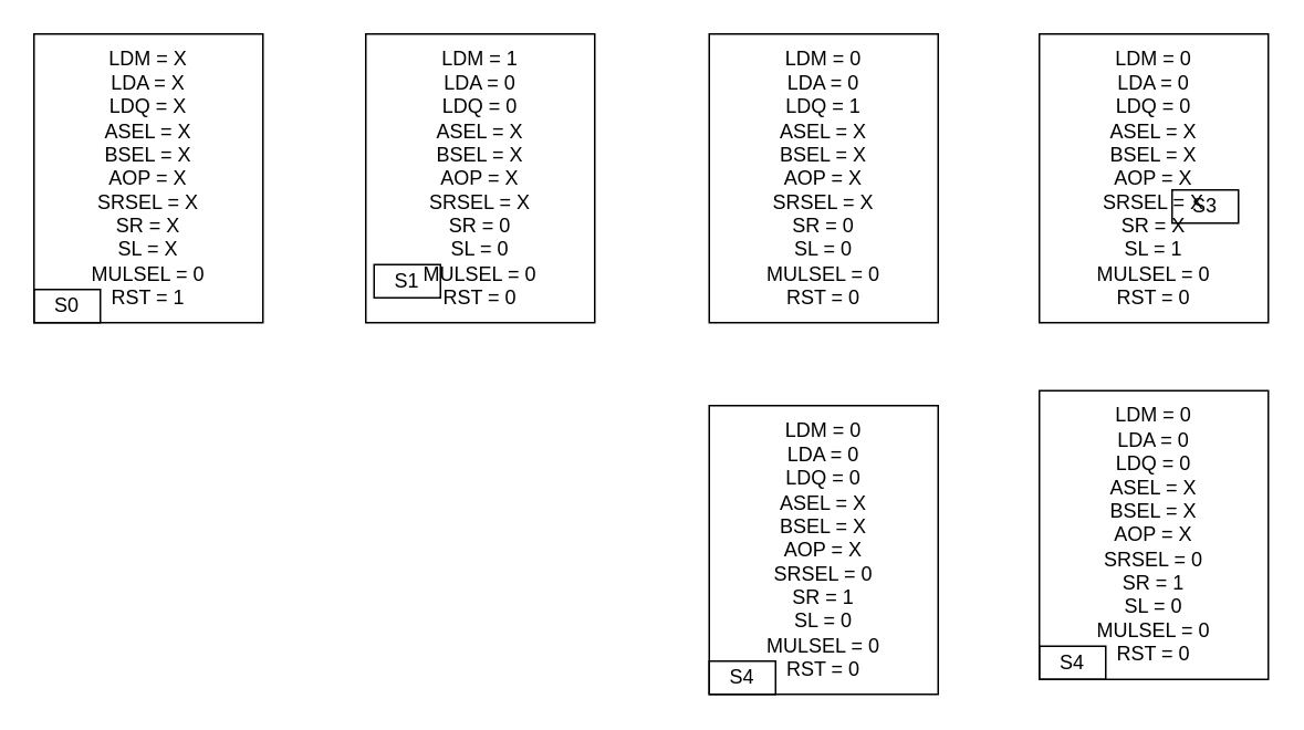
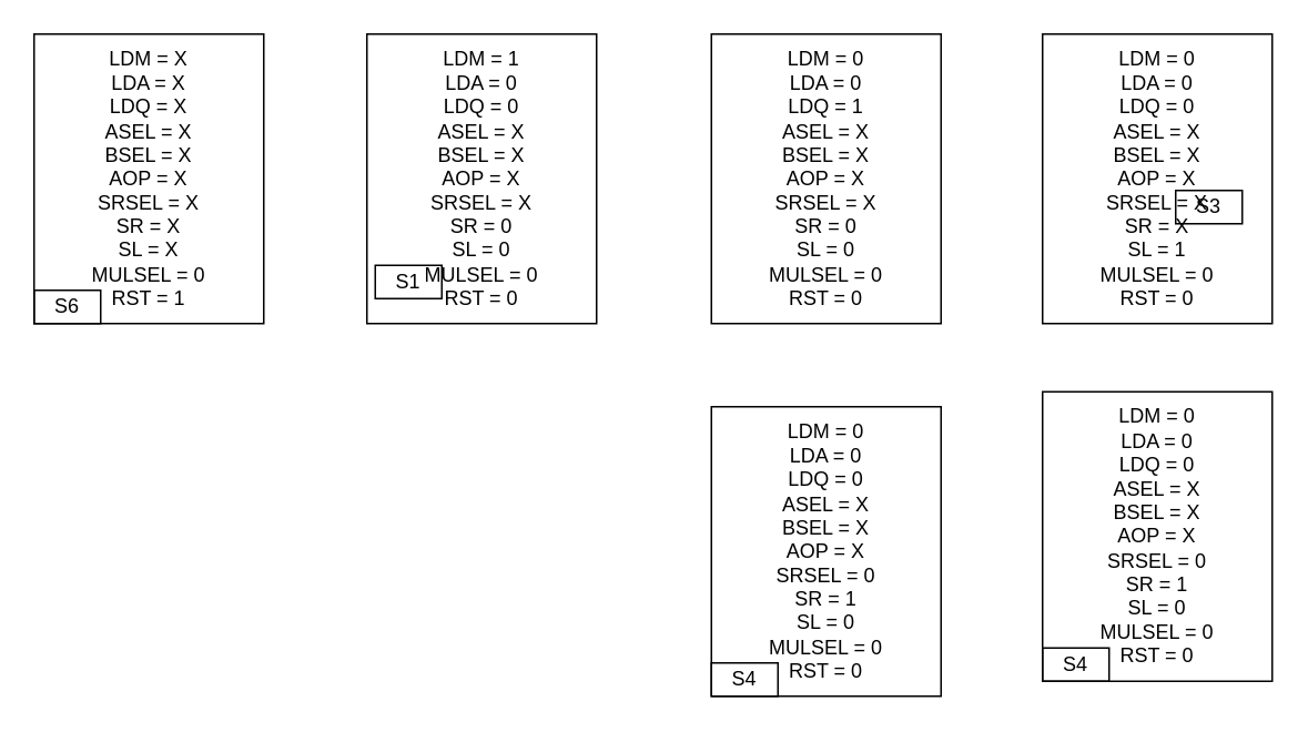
  <mxCell id="0" />
  <mxCell id="1" parent="0" />
  <mxCell id="2" value="LDM = X&lt;br&gt;LDA = X&lt;br&gt;LDQ = X&lt;br&gt;ASEL = X&lt;br&gt;BSEL = X&lt;br&gt;AOP = X&lt;br&gt;SRSEL = X&lt;br&gt;SR = X&lt;br&gt;SL = X&lt;br&gt;MULSEL = 0&lt;br&gt;RST = 1" style="rounded=0;whiteSpace=wrap;html=1;glass=0;comic=0;shadow=0;" parent="1" vertex="1"><mxGeometry x="20" y="20" width="138" height="174" as="geometry" /></mxCell>
- <mxCell id="3" value="S0" style="text;html=1;strokeColor=#000000;fillColor=none;align=center;verticalAlign=middle;whiteSpace=wrap;rounded=0;shadow=0;glass=0;comic=0;" parent="1" vertex="1"><mxGeometry x="20" y="174" width="40" height="20" as="geometry" /></mxCell>
+ <mxCell id="3" value="S6" style="text;html=1;strokeColor=#000000;fillColor=none;align=center;verticalAlign=middle;whiteSpace=wrap;rounded=0;shadow=0;glass=0;comic=0;" parent="1" vertex="1"><mxGeometry x="20" y="174" width="40" height="20" as="geometry" /></mxCell>
  <mxCell id="4" value="LDM = 1&lt;br&gt;LDA = 0&lt;br&gt;LDQ = 0&lt;br&gt;ASEL = X&lt;br&gt;BSEL = X&lt;br&gt;AOP = X&lt;br&gt;SRSEL = X&lt;br&gt;SR = 0&lt;br&gt;SL = 0&lt;br&gt;MULSEL = 0&lt;br&gt;RST = 0" style="rounded=0;whiteSpace=wrap;html=1;glass=0;comic=0;shadow=0;" vertex="1" parent="1"><mxGeometry x="220" y="20" width="138" height="174" as="geometry" /></mxCell>
  <mxCell id="5" value="S1" style="text;html=1;strokeColor=#000000;fillColor=none;align=center;verticalAlign=middle;whiteSpace=wrap;rounded=0;shadow=0;glass=0;comic=0;" vertex="1" parent="1"><mxGeometry x="225" y="159" width="40" height="20" as="geometry" /></mxCell>
  <mxCell id="6" value="LDM = 0&lt;br&gt;LDA = 0&lt;br&gt;LDQ = 1&lt;br&gt;ASEL = X&lt;br&gt;BSEL = X&lt;br&gt;AOP = X&lt;br&gt;SRSEL = X&lt;br&gt;SR = 0&lt;br&gt;SL = 0&lt;br&gt;MULSEL = 0&lt;br&gt;RST = 0" style="rounded=0;whiteSpace=wrap;html=1;glass=0;comic=0;shadow=0;" vertex="1" parent="1"><mxGeometry x="427" y="20" width="138" height="174" as="geometry" /></mxCell>
  <mxCell id="7" value="LDM = 0&lt;br&gt;LDA = 0&lt;br&gt;LDQ = 0&lt;br&gt;ASEL = X&lt;br&gt;BSEL = X&lt;br&gt;AOP = X&lt;br&gt;SRSEL = X&lt;br&gt;SR = X&lt;br&gt;SL = 1&lt;br&gt;MULSEL = 0&lt;br&gt;RST = 0" style="rounded=0;whiteSpace=wrap;html=1;glass=0;comic=0;shadow=0;" vertex="1" parent="1"><mxGeometry x="626" y="20" width="138" height="174" as="geometry" /></mxCell>
  <mxCell id="8" value="S3" style="text;html=1;strokeColor=#000000;fillColor=none;align=center;verticalAlign=middle;whiteSpace=wrap;rounded=0;shadow=0;glass=0;comic=0;" vertex="1" parent="1"><mxGeometry x="706" y="114" width="40" height="20" as="geometry" /></mxCell>
  <mxCell id="9" value="LDM = 0&lt;br&gt;LDA = 0&lt;br&gt;LDQ = 0&lt;br&gt;ASEL = X&lt;br&gt;BSEL = X&lt;br&gt;AOP = X&lt;br&gt;SRSEL = 0&lt;br&gt;SR = 1&lt;br&gt;SL = 0&lt;br&gt;MULSEL = 0&lt;br&gt;RST = 0" style="rounded=0;whiteSpace=wrap;html=1;glass=0;comic=0;shadow=0;" vertex="1" parent="1"><mxGeometry x="626" y="235" width="138" height="174" as="geometry" /></mxCell>
  <mxCell id="10" value="S4" style="text;html=1;strokeColor=#000000;fillColor=none;align=center;verticalAlign=middle;whiteSpace=wrap;rounded=0;shadow=0;glass=0;comic=0;" vertex="1" parent="1"><mxGeometry x="626" y="389" width="40" height="20" as="geometry" /></mxCell>
  <mxCell id="11" value="LDM = 0&lt;br&gt;LDA = 0&lt;br&gt;LDQ = 0&lt;br&gt;ASEL = X&lt;br&gt;BSEL = X&lt;br&gt;AOP = X&lt;br&gt;SRSEL = 0&lt;br&gt;SR = 1&lt;br&gt;SL = 0&lt;br&gt;MULSEL = 0&lt;br&gt;RST = 0" style="rounded=0;whiteSpace=wrap;html=1;glass=0;comic=0;shadow=0;" vertex="1" parent="1"><mxGeometry x="427" y="244" width="138" height="174" as="geometry" /></mxCell>
  <mxCell id="12" value="S4" style="text;html=1;strokeColor=#000000;fillColor=none;align=center;verticalAlign=middle;whiteSpace=wrap;rounded=0;shadow=0;glass=0;comic=0;" vertex="1" parent="1"><mxGeometry x="427" y="398" width="40" height="20" as="geometry" /></mxCell>
